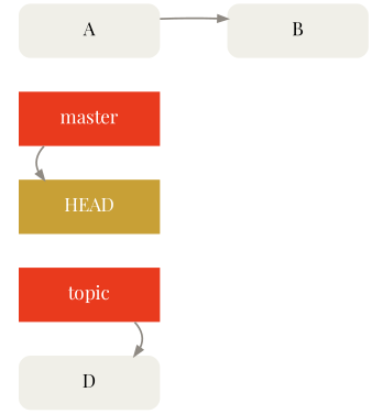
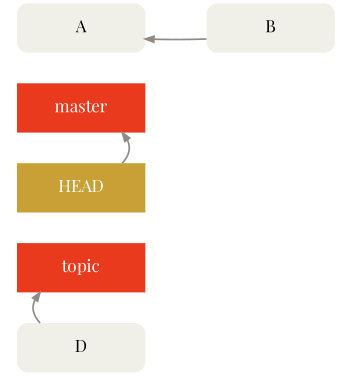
  digraph {
    fontname="Playfair Display"
    nodesep=.5
    rankdir=LR
    ranksep=1
    node [fillcolor="#f0efe8" fontname="Playfair Display" fontsize=20 group=topic margin=".45,.25" penwidth=0 shape=box style="rounded,filled"]
    edge [color="#8f8a83" dir=back fontname="Playfair Display" penwidth=2]
    D [width=2.1]
    topic [fillcolor="#e93a1d" fontcolor="#ffffff" style=filled width=2.1]
    master [fillcolor="#e93a1d" fontcolor="#ffffff" style=filled width=2.1]
    HEAD [fillcolor="#c8a036" fontcolor="#ffffff" style=filled width=2.1]
    A [group=master width=2.1]
    B [group=master width=2.1]
    subgraph sub_1 {
      rank=same
      D
      topic
    }
    subgraph cluster_2 {
      color=invis
      subgraph sub_3 {
        color=invis
        rank=same
        master
        HEAD
      }
    }
-   D -> topic
-   HEAD -> master
-   B -> A
+   topic -> D
+   master -> HEAD
+   A -> B
  }
